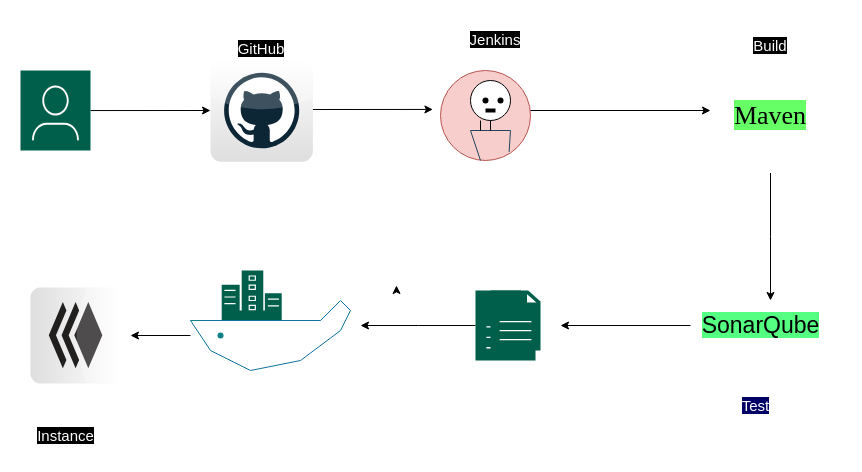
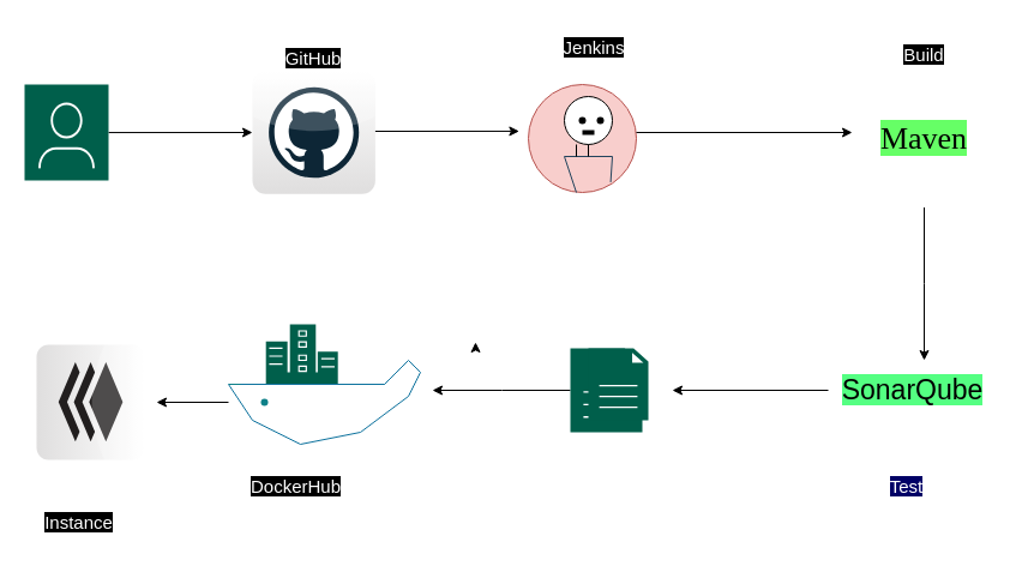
  <mxCell id="0" />
  <mxCell id="1" parent="0" />
  <mxCell id="2" style="edgeStyle=orthogonalEdgeStyle;rounded=0;orthogonalLoop=1;jettySize=auto;html=1;" edge="1" parent="1"><mxGeometry relative="1" as="geometry"><mxPoint x="210" y="110" as="targetPoint" /><mxPoint x="90" y="110.048" as="sourcePoint" /></mxGeometry></mxCell>
  <mxCell id="3" value="" style="verticalLabelPosition=bottom;verticalAlign=top;html=1;shape=mxgraph.flowchart.on-page_reference;fillColor=#f8cecc;strokeColor=#b85450;" vertex="1" parent="1"><mxGeometry x="440" y="70" width="90" height="90" as="geometry" /></mxCell>
  <mxCell id="4" value="" style="dashed=0;outlineConnect=0;html=1;align=center;labelPosition=center;verticalLabelPosition=bottom;verticalAlign=top;shape=mxgraph.webicons.github;gradientColor=#DFDEDE" vertex="1" parent="1"><mxGeometry x="210" y="58.8" width="102.4" height="102.4" as="geometry" /></mxCell>
  <mxCell id="5" value="" style="edgeStyle=orthogonalEdgeStyle;rounded=0;orthogonalLoop=1;jettySize=auto;html=1;exitX=0.5;exitY=1;exitDx=0;exitDy=0;exitPerimeter=0;entryX=0.524;entryY=0.409;entryDx=0;entryDy=0;entryPerimeter=0;" edge="1" parent="1" target="6"><mxGeometry relative="1" as="geometry"><mxPoint x="55" y="105" as="sourcePoint" /><mxPoint x="56.68" y="102.72" as="targetPoint" /></mxGeometry></mxCell>
  <mxCell id="6" value="" style="sketch=0;pointerEvents=1;shadow=0;dashed=0;html=1;strokeColor=none;fillColor=#005F4B;labelPosition=center;verticalLabelPosition=bottom;verticalAlign=top;align=center;outlineConnect=0;shape=mxgraph.veeam2.user;" vertex="1" parent="1"><mxGeometry x="20" y="70" width="70" height="80" as="geometry" /></mxCell>
  <mxCell id="7" value="" style="ellipse;whiteSpace=wrap;html=1;aspect=fixed;" vertex="1" parent="1"><mxGeometry x="470" y="80" width="40" height="40" as="geometry" /></mxCell>
  <mxCell id="8" value="" style="endArrow=none;html=1;rounded=0;exitX=0.762;exitY=0.905;exitDx=0;exitDy=0;exitPerimeter=0;fillColor=#bac8d3;strokeColor=#23445d;" edge="1" parent="1" source="3"><mxGeometry width="50" height="50" relative="1" as="geometry"><mxPoint x="380" y="240" as="sourcePoint" /><mxPoint x="480" y="160" as="targetPoint" /><Array as="points"><mxPoint x="510" y="130" /><mxPoint x="470" y="130" /></Array></mxGeometry></mxCell>
  <mxCell id="9" value="" style="endArrow=none;html=1;rounded=0;" edge="1" parent="1"><mxGeometry width="50" height="50" relative="1" as="geometry"><mxPoint x="480" y="130" as="sourcePoint" /><mxPoint x="480" y="120" as="targetPoint" /><Array as="points"><mxPoint x="480" y="130" /></Array></mxGeometry></mxCell>
  <mxCell id="10" value="" style="endArrow=none;html=1;rounded=0;entryX=0.5;entryY=1;entryDx=0;entryDy=0;" edge="1" parent="1" target="7"><mxGeometry width="50" height="50" relative="1" as="geometry"><mxPoint x="490" y="130" as="sourcePoint" /><mxPoint x="430" y="190" as="targetPoint" /></mxGeometry></mxCell>
  <mxCell id="11" value="" style="shape=waypoint;sketch=0;fillStyle=solid;size=6;pointerEvents=1;points=[];fillColor=none;resizable=0;rotatable=0;perimeter=centerPerimeter;snapToPoint=1;" vertex="1" parent="1"><mxGeometry x="475" y="90" width="20" height="20" as="geometry" /></mxCell>
  <mxCell id="12" value="" style="shape=waypoint;sketch=0;fillStyle=solid;size=6;pointerEvents=1;points=[];fillColor=none;resizable=0;rotatable=0;perimeter=centerPerimeter;snapToPoint=1;" vertex="1" parent="1"><mxGeometry x="490" y="90" width="20" height="20" as="geometry" /></mxCell>
  <mxCell id="13" style="edgeStyle=orthogonalEdgeStyle;rounded=0;orthogonalLoop=1;jettySize=auto;html=1;exitX=0.5;exitY=1;exitDx=0;exitDy=0;entryX=0.595;entryY=0.749;entryDx=0;entryDy=0;entryPerimeter=0;" edge="1" parent="1"><mxGeometry relative="1" as="geometry"><mxPoint x="395" y="290" as="sourcePoint" /><mxPoint x="395.95" y="284.98" as="targetPoint" /></mxGeometry></mxCell>
  <mxCell id="14" value="" style="line;strokeWidth=4;html=1;perimeter=backbonePerimeter;points=[];outlineConnect=0;" vertex="1" parent="1"><mxGeometry x="485" y="105" width="10" height="10" as="geometry" /></mxCell>
  <mxCell id="15" value="&lt;font color=&quot;#ffffff&quot; style=&quot;font-size: 15px; background-color: rgb(0, 0, 0);&quot;&gt;GitHub&lt;/font&gt;" style="text;html=1;strokeColor=none;fillColor=none;align=center;verticalAlign=middle;whiteSpace=wrap;rounded=0;" vertex="1" parent="1"><mxGeometry x="221.2" y="25" width="80" height="45" as="geometry" /></mxCell>
  <mxCell id="16" value="&lt;p style=&quot;line-height: 120%;&quot;&gt;&lt;span style=&quot;font-size: 15px; background-color: rgb(0, 0, 0);&quot;&gt;&lt;font color=&quot;#ffffff&quot;&gt;Jenkins&lt;/font&gt;&lt;/span&gt;&lt;/p&gt;" style="text;html=1;strokeColor=none;fillColor=none;align=center;verticalAlign=middle;whiteSpace=wrap;rounded=0;" vertex="1" parent="1"><mxGeometry x="445" y="20" width="100" height="40" as="geometry" /></mxCell>
  <mxCell id="17" style="edgeStyle=orthogonalEdgeStyle;rounded=0;orthogonalLoop=1;jettySize=auto;html=1;" edge="1" parent="1"><mxGeometry relative="1" as="geometry"><mxPoint x="432.4" y="108.95" as="targetPoint" /><mxPoint x="312.4" y="108.998" as="sourcePoint" /></mxGeometry></mxCell>
  <mxCell id="18" value="" style="endArrow=classic;html=1;rounded=0;" edge="1" parent="1"><mxGeometry width="50" height="50" relative="1" as="geometry"><mxPoint x="530" y="110" as="sourcePoint" /><mxPoint x="710" y="110" as="targetPoint" /></mxGeometry></mxCell>
  <mxCell id="19" style="edgeStyle=orthogonalEdgeStyle;rounded=0;orthogonalLoop=1;jettySize=auto;html=1;" edge="1" parent="1" source="20"><mxGeometry relative="1" as="geometry"><mxPoint x="770" y="300" as="targetPoint" /><mxPoint x="770" y="190" as="sourcePoint" /><Array as="points"><mxPoint x="770" y="236" /><mxPoint x="770" y="236" /></Array></mxGeometry></mxCell>
  <mxCell id="20" value="&lt;span style=&quot;font-size: 26px; background-color: rgb(102, 255, 102);&quot;&gt;&lt;font style=&quot;font-size: 26px;&quot; face=&quot;Georgia&quot;&gt;Ma&lt;/font&gt;&lt;font style=&quot;font-size: 26px;&quot; face=&quot;Times New Roman&quot;&gt;v&lt;/font&gt;&lt;font style=&quot;font-size: 26px;&quot; face=&quot;Georgia&quot;&gt;en&lt;/font&gt;&lt;/span&gt;" style="text;html=1;strokeColor=none;fillColor=none;align=center;verticalAlign=middle;whiteSpace=wrap;rounded=0;" vertex="1" parent="1"><mxGeometry x="700" y="57.5" width="140" height="115" as="geometry" /></mxCell>
  <mxCell id="21" value="&lt;font color=&quot;#ffffff&quot; style=&quot;font-size: 15px; background-color: rgb(0, 0, 0);&quot;&gt;Build&lt;/font&gt;" style="text;html=1;strokeColor=none;fillColor=none;align=center;verticalAlign=middle;whiteSpace=wrap;rounded=0;" vertex="1" parent="1"><mxGeometry x="740" y="30" width="60" height="30" as="geometry" /></mxCell>
  <mxCell id="22" style="edgeStyle=orthogonalEdgeStyle;rounded=0;orthogonalLoop=1;jettySize=auto;html=1;" edge="1" parent="1" source="23"><mxGeometry relative="1" as="geometry"><mxPoint x="360" y="325" as="targetPoint" /></mxGeometry></mxCell>
  <mxCell id="23" value="" style="sketch=0;pointerEvents=1;shadow=0;dashed=0;html=1;strokeColor=none;fillColor=#005F4B;labelPosition=center;verticalLabelPosition=bottom;verticalAlign=top;align=center;outlineConnect=0;shape=mxgraph.veeam2.file;" vertex="1" parent="1"><mxGeometry x="475" y="290" width="60" height="70" as="geometry" /></mxCell>
  <mxCell id="24" value="" style="sketch=0;pointerEvents=1;shadow=0;dashed=0;html=1;strokeColor=none;fillColor=#005F4B;labelPosition=center;verticalLabelPosition=bottom;verticalAlign=top;align=center;outlineConnect=0;shape=mxgraph.veeam2.file;" vertex="1" parent="1"><mxGeometry x="490" y="290" width="50" height="60" as="geometry" /></mxCell>
  <mxCell id="25" style="edgeStyle=orthogonalEdgeStyle;rounded=0;orthogonalLoop=1;jettySize=auto;html=1;" edge="1" parent="1" source="26"><mxGeometry relative="1" as="geometry"><mxPoint x="560" y="325" as="targetPoint" /></mxGeometry></mxCell>
  <mxCell id="26" value="&lt;span style=&quot;font-size: 23px; background-color: rgb(84, 255, 130);&quot;&gt;SonarQube&lt;/span&gt;" style="text;html=1;align=center;verticalAlign=middle;resizable=0;points=[];autosize=1;strokeColor=none;fillColor=none;" vertex="1" parent="1"><mxGeometry x="690" y="305" width="140" height="40" as="geometry" /></mxCell>
  <mxCell id="27" value="&lt;span style=&quot;font-size: 15px; background-color: rgb(0, 0, 102);&quot;&gt;&lt;font color=&quot;#ffffff&quot;&gt;Test&lt;/font&gt;&lt;/span&gt;" style="text;html=1;align=center;verticalAlign=middle;resizable=0;points=[];autosize=1;strokeColor=none;fillColor=none;" vertex="1" parent="1"><mxGeometry x="730" y="390" width="50" height="30" as="geometry" /></mxCell>
  <mxCell id="28" value="" style="sketch=0;pointerEvents=1;shadow=0;dashed=0;html=1;strokeColor=none;fillColor=#005F4B;labelPosition=center;verticalLabelPosition=bottom;verticalAlign=top;align=center;outlineConnect=0;shape=mxgraph.veeam2.enterprise_business;" vertex="1" parent="1"><mxGeometry x="221.2" y="270" width="60" height="50" as="geometry" /></mxCell>
  <mxCell id="29" value="" style="endArrow=none;html=1;rounded=0;fillColor=#b0e3e6;strokeColor=#0e8088;" edge="1" parent="1"><mxGeometry relative="1" as="geometry"><mxPoint x="190" y="320" as="sourcePoint" /><mxPoint x="320" y="320" as="targetPoint" /><Array as="points" /></mxGeometry></mxCell>
  <mxCell id="30" value="" style="endArrow=none;html=1;fillColor=#b1ddf0;strokeColor=#10739e;rounded=0;" edge="1" parent="1"><mxGeometry relative="1" as="geometry"><mxPoint x="190" y="320" as="sourcePoint" /><mxPoint x="200" y="320" as="targetPoint" /><Array as="points"><mxPoint x="210" y="350" /><mxPoint x="250" y="370" /><mxPoint x="300" y="360" /><mxPoint x="340" y="330" /><mxPoint x="350" y="310" /><mxPoint x="340" y="300" /><mxPoint x="320" y="320" /></Array></mxGeometry></mxCell>
  <mxCell id="31" style="edgeStyle=orthogonalEdgeStyle;rounded=0;orthogonalLoop=1;jettySize=auto;html=1;" edge="1" parent="1"><mxGeometry relative="1" as="geometry"><mxPoint x="130" y="335" as="targetPoint" /><mxPoint x="190" y="335" as="sourcePoint" /></mxGeometry></mxCell>
  <mxCell id="32" value="" style="shape=waypoint;sketch=0;fillStyle=solid;size=6;pointerEvents=1;points=[];fillColor=#b0e3e6;resizable=0;rotatable=0;perimeter=centerPerimeter;snapToPoint=1;strokeColor=#0e8088;" vertex="1" parent="1"><mxGeometry x="210" y="325" width="20" height="20" as="geometry" /></mxCell>
+ <mxCell id="33" value="&lt;font color=&quot;#ffffff&quot;&gt;&lt;span style=&quot;font-size: 15px; background-color: rgb(0, 0, 0);&quot;&gt;DockerHub&lt;/span&gt;&lt;/font&gt;" style="text;html=1;align=center;verticalAlign=middle;resizable=0;points=[];autosize=1;strokeColor=none;fillColor=none;" vertex="1" parent="1"><mxGeometry x="196.2" y="390" width="100" height="30" as="geometry" /></mxCell>
  <mxCell id="34" value="" style="dashed=0;outlineConnect=0;html=1;align=center;labelPosition=center;verticalLabelPosition=bottom;verticalAlign=top;shape=mxgraph.webicons.buffer;gradientColor=#DFDEDE;direction=south;" vertex="1" parent="1"><mxGeometry x="30" y="286.9" width="90" height="96.2" as="geometry" /></mxCell>
  <mxCell id="35" value="&lt;span style=&quot;font-size: 15px; background-color: rgb(0, 0, 0);&quot;&gt;&lt;font color=&quot;#ffffff&quot;&gt;Instance&lt;/font&gt;&lt;/span&gt;" style="text;html=1;align=center;verticalAlign=middle;resizable=0;points=[];autosize=1;strokeColor=none;fillColor=none;" vertex="1" parent="1"><mxGeometry x="25" y="420" width="80" height="30" as="geometry" /></mxCell>
